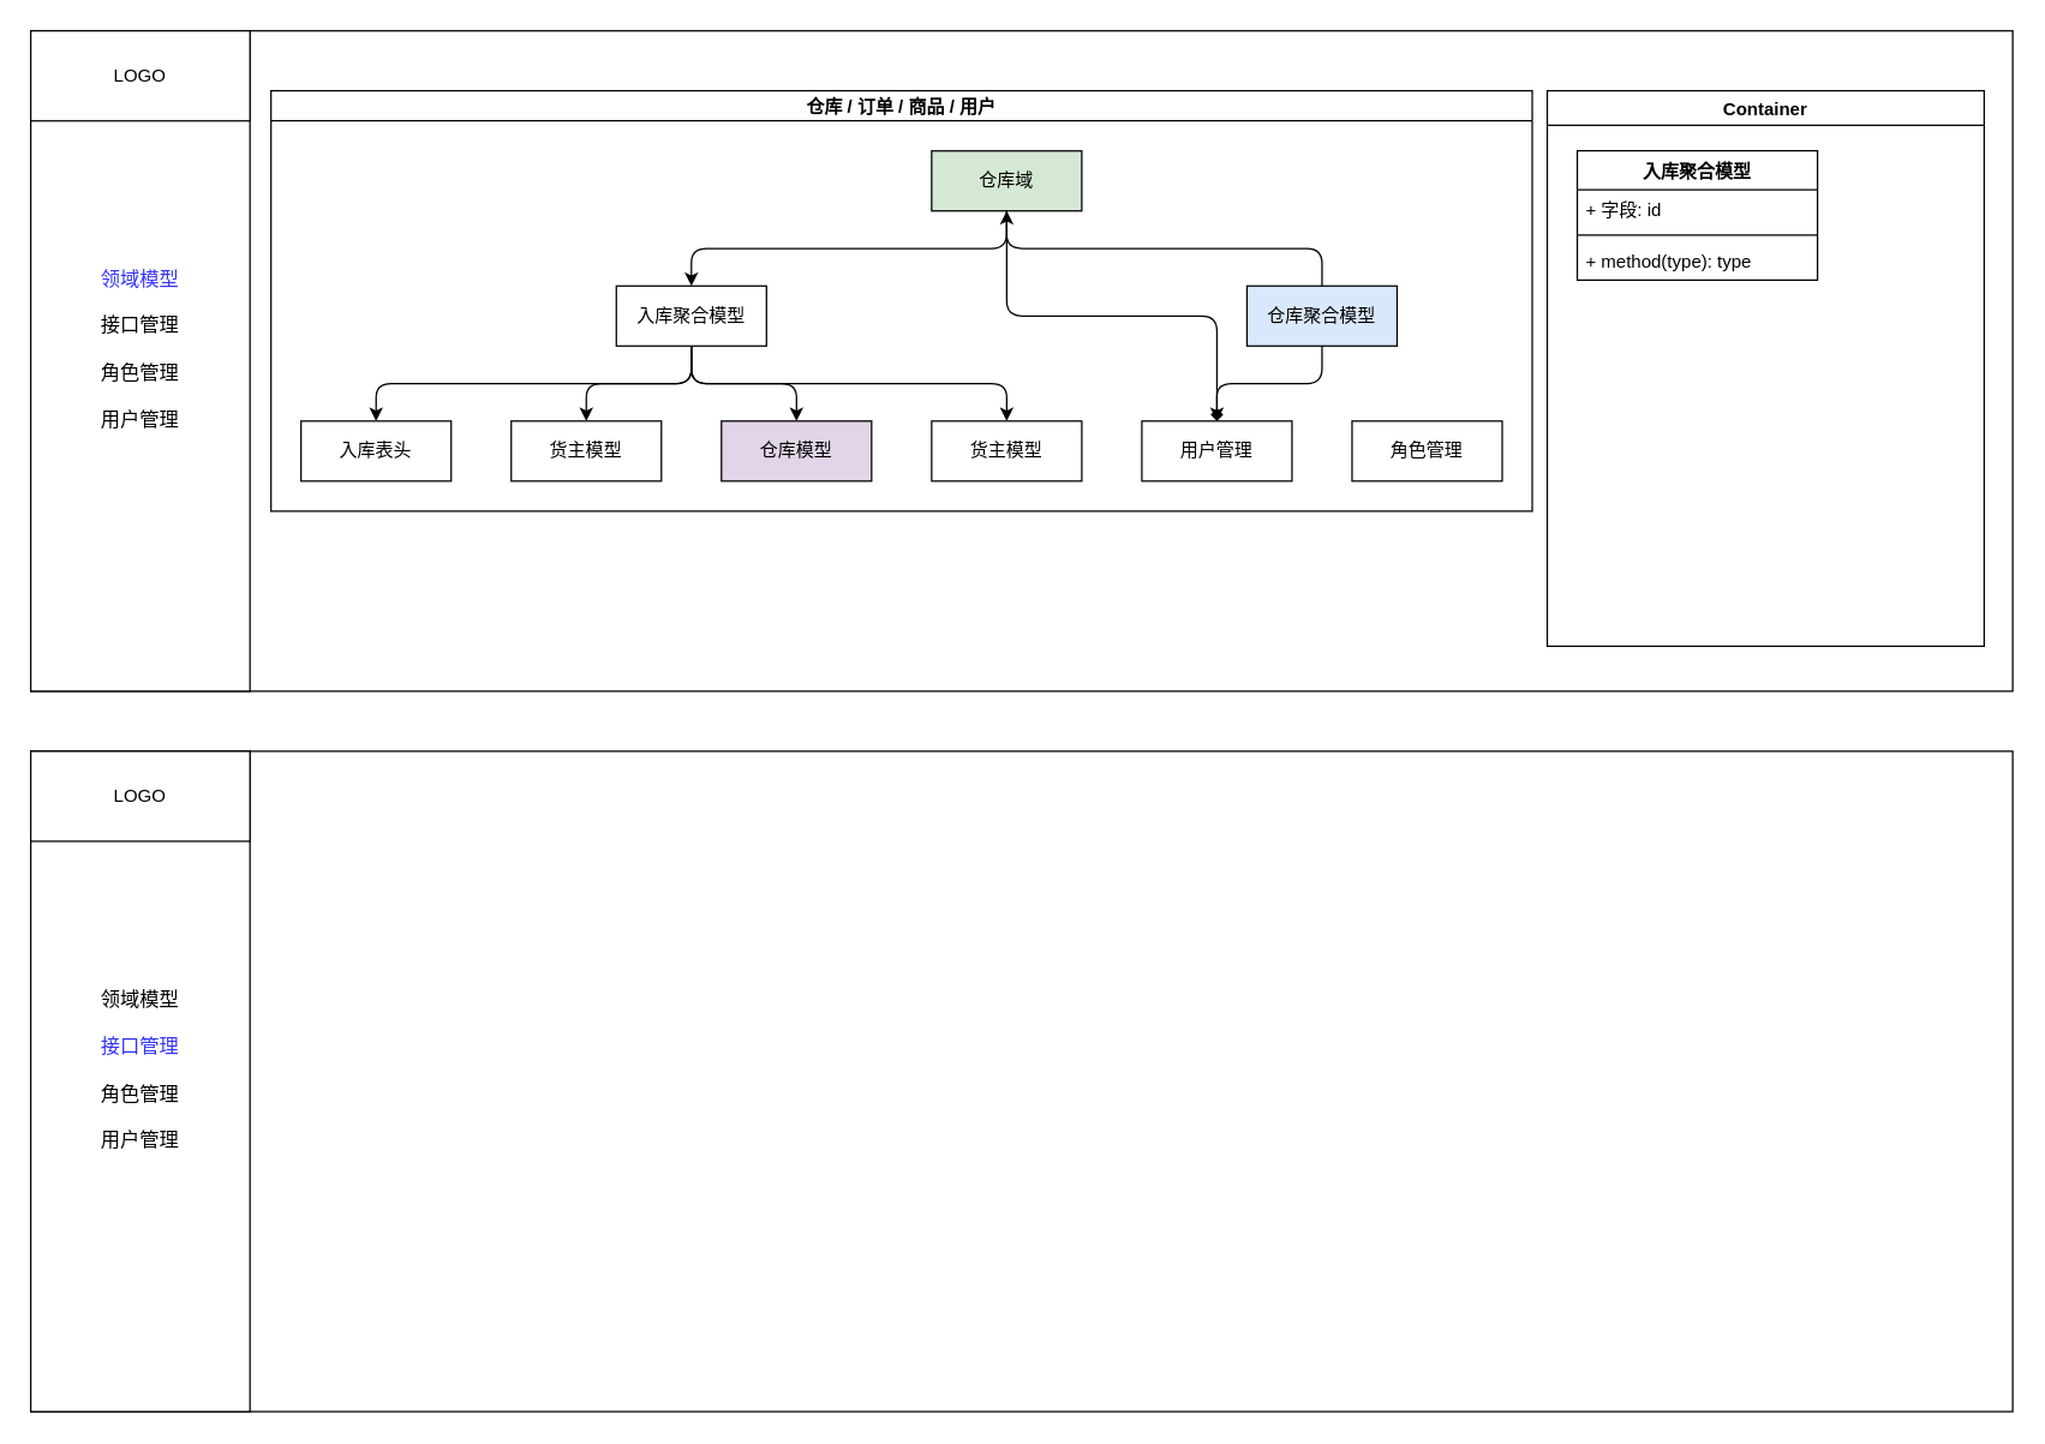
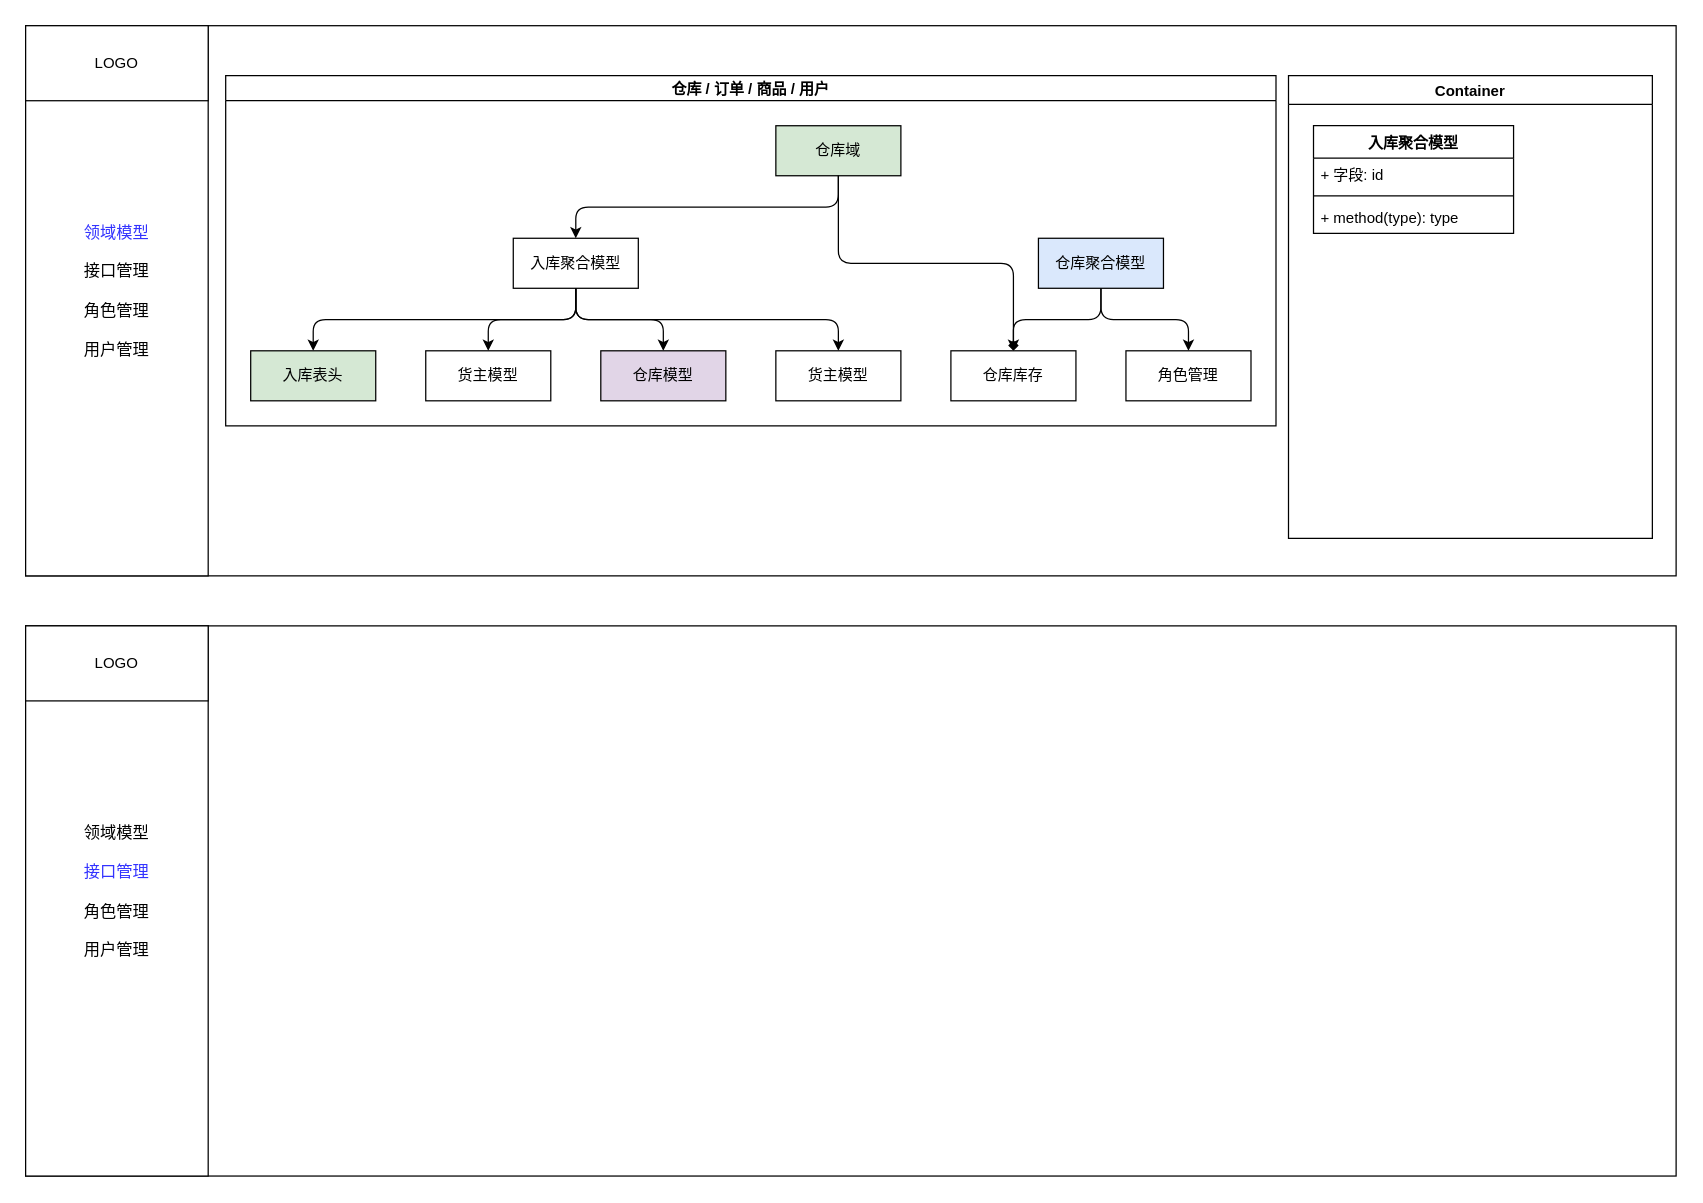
  <mxCell id="0" />
  <mxCell id="1" parent="0" />
  <mxCell id="2" value="" style="rounded=0;whiteSpace=wrap;html=1;" vertex="1" parent="1"><mxGeometry x="20" y="20" width="1320" height="440" as="geometry" /></mxCell>
  <mxCell id="3" value="&lt;font style=&quot;font-size: 13px;&quot;&gt;&lt;font color=&quot;#3333ff&quot;&gt;领域模型&lt;/font&gt;&lt;br&gt;&lt;br&gt;接口管理&lt;br&gt;&lt;br&gt;角色管理&lt;br&gt;&lt;br&gt;用户管理&lt;br&gt;&lt;br&gt;&lt;/font&gt;" style="rounded=0;whiteSpace=wrap;html=1;" vertex="1" parent="1"><mxGeometry x="20" y="20" width="146" height="440" as="geometry" /></mxCell>
  <mxCell id="4" value="LOGO" style="rounded=0;whiteSpace=wrap;html=1;" vertex="1" parent="1"><mxGeometry x="20" y="20" width="146" height="60" as="geometry" /></mxCell>
  <mxCell id="5" value="" style="rounded=0;whiteSpace=wrap;html=1;" vertex="1" parent="1"><mxGeometry x="20" y="500" width="1320" height="440" as="geometry" /></mxCell>
  <mxCell id="6" value="&lt;font style=&quot;font-size: 13px;&quot;&gt;领域模型&lt;br&gt;&lt;br&gt;&lt;font color=&quot;#3333ff&quot;&gt;接口管理&lt;/font&gt;&lt;br&gt;&lt;br&gt;角色管理&lt;br&gt;&lt;br&gt;用户管理&lt;br&gt;&lt;br&gt;&lt;/font&gt;" style="rounded=0;whiteSpace=wrap;html=1;" vertex="1" parent="1"><mxGeometry x="20" y="500" width="146" height="440" as="geometry" /></mxCell>
  <mxCell id="7" value="LOGO" style="rounded=0;whiteSpace=wrap;html=1;" vertex="1" parent="1"><mxGeometry x="20" y="500" width="146" height="60" as="geometry" /></mxCell>
  <mxCell id="8" value="仓库 / 订单 / 商品 / 用户" style="swimlane;startSize=20;horizontal=1;childLayout=treeLayout;horizontalTree=0;resizable=0;containerType=tree;fontSize=12;fontColor=#000000;" vertex="1" parent="1"><mxGeometry x="180" y="60" width="840" height="280" as="geometry" /></mxCell>
  <mxCell id="9" value="仓库域" style="whiteSpace=wrap;html=1;fillColor=#d5e8d4;" vertex="1" parent="8"><mxGeometry x="440" y="40" width="100" height="40" as="geometry" /></mxCell>
  <mxCell id="10" value="入库聚合模型" style="whiteSpace=wrap;html=1;" vertex="1" parent="8"><mxGeometry x="230" y="130" width="100" height="40" as="geometry" /></mxCell>
  <mxCell id="11" value="" style="edgeStyle=elbowEdgeStyle;elbow=vertical;html=1;rounded=1;curved=0;sourcePerimeterSpacing=0;targetPerimeterSpacing=0;startSize=6;endSize=6;" edge="1" parent="8" source="9" target="10"><mxGeometry relative="1" as="geometry" /></mxCell>
  <mxCell id="12" value="" style="edgeStyle=elbowEdgeStyle;elbow=vertical;html=1;rounded=1;curved=0;sourcePerimeterSpacing=0;targetPerimeterSpacing=0;startSize=6;endSize=6;" edge="1" parent="8" source="10" target="13"><mxGeometry relative="1" as="geometry"><mxPoint x="-1000" y="700" as="sourcePoint" /></mxGeometry></mxCell>
- <mxCell id="13" value="入库表头" style="whiteSpace=wrap;html=1;" vertex="1" parent="8"><mxGeometry x="20" y="220" width="100" height="40" as="geometry" /></mxCell>
+ <mxCell id="13" value="入库表头" style="whiteSpace=wrap;html=1;fillColor=#d5e8d4;" vertex="1" parent="8"><mxGeometry x="20" y="220" width="100" height="40" as="geometry" /></mxCell>
  <mxCell id="14" value="" style="edgeStyle=elbowEdgeStyle;elbow=vertical;html=1;rounded=1;curved=0;sourcePerimeterSpacing=0;targetPerimeterSpacing=0;startSize=6;endSize=6;" edge="1" parent="8" source="9" target="19"><mxGeometry relative="1" as="geometry"><mxPoint x="-1000" y="700" as="sourcePoint" /></mxGeometry></mxCell>
  <mxCell id="15" value="仓库聚合模型" style="whiteSpace=wrap;html=1;fillColor=#dae8fc;" vertex="1" parent="8"><mxGeometry x="650" y="130" width="100" height="40" as="geometry" /></mxCell>
  <mxCell id="16" value="" style="edgeStyle=elbowEdgeStyle;elbow=vertical;html=1;rounded=1;curved=0;sourcePerimeterSpacing=0;targetPerimeterSpacing=0;startSize=6;endSize=6;" edge="1" parent="8" source="10" target="17"><mxGeometry relative="1" as="geometry"><mxPoint x="-1056" y="310" as="sourcePoint" /></mxGeometry></mxCell>
  <mxCell id="17" value="货主模型" style="whiteSpace=wrap;html=1;" vertex="1" parent="8"><mxGeometry x="160" y="220" width="100" height="40" as="geometry" /></mxCell>
  <mxCell id="18" value="" style="edgeStyle=elbowEdgeStyle;elbow=vertical;html=1;rounded=1;curved=0;sourcePerimeterSpacing=0;targetPerimeterSpacing=0;startSize=6;endSize=6;endArrow=diamond;" edge="1" parent="8" source="15" target="19"><mxGeometry relative="1" as="geometry"><mxPoint x="-671" y="220" as="sourcePoint" /></mxGeometry></mxCell>
- <mxCell id="19" value="用户管理" style="whiteSpace=wrap;html=1;" vertex="1" parent="8"><mxGeometry x="580" y="220" width="100" height="40" as="geometry" /></mxCell>
- <mxCell id="20" value="" style="edgeStyle=elbowEdgeStyle;elbow=vertical;html=1;rounded=1;curved=0;sourcePerimeterSpacing=0;targetPerimeterSpacing=0;startSize=6;endSize=6;" edge="1" parent="8" source="15" target="9"><mxGeometry relative="1" as="geometry"><mxPoint x="-496" y="310" as="sourcePoint" /></mxGeometry></mxCell>
+ <mxCell id="19" value="仓库库存" style="whiteSpace=wrap;html=1;" vertex="1" parent="8"><mxGeometry x="580" y="220" width="100" height="40" as="geometry" /></mxCell>
+ <mxCell id="20" value="" style="edgeStyle=elbowEdgeStyle;elbow=vertical;html=1;rounded=1;curved=0;sourcePerimeterSpacing=0;targetPerimeterSpacing=0;startSize=6;endSize=6;" edge="1" parent="8" source="15" target="21"><mxGeometry relative="1" as="geometry"><mxPoint x="-496" y="310" as="sourcePoint" /></mxGeometry></mxCell>
  <mxCell id="21" value="角色管理" style="whiteSpace=wrap;html=1;" vertex="1" parent="8"><mxGeometry x="720" y="220" width="100" height="40" as="geometry" /></mxCell>
  <mxCell id="22" value="" style="edgeStyle=elbowEdgeStyle;elbow=vertical;html=1;rounded=1;curved=0;sourcePerimeterSpacing=0;targetPerimeterSpacing=0;startSize=6;endSize=6;" edge="1" parent="8" source="10" target="23"><mxGeometry relative="1" as="geometry"><mxPoint x="-185" y="290" as="sourcePoint" /></mxGeometry></mxCell>
  <mxCell id="23" value="仓库模型" style="whiteSpace=wrap;html=1;fillColor=#e1d5e7;" vertex="1" parent="8"><mxGeometry x="300" y="220" width="100" height="40" as="geometry" /></mxCell>
  <mxCell id="24" value="" style="edgeStyle=elbowEdgeStyle;elbow=vertical;html=1;rounded=1;curved=0;sourcePerimeterSpacing=0;targetPerimeterSpacing=0;startSize=6;endSize=6;" edge="1" parent="8" source="10" target="25"><mxGeometry relative="1" as="geometry"><mxPoint x="95" y="290" as="sourcePoint" /></mxGeometry></mxCell>
  <mxCell id="25" value="货主模型" style="whiteSpace=wrap;html=1;" vertex="1" parent="8"><mxGeometry x="440" y="220" width="100" height="40" as="geometry" /></mxCell>
  <mxCell id="26" value="Container" style="swimlane;" vertex="1" parent="1"><mxGeometry x="1030" y="60" width="291" height="370" as="geometry" /></mxCell>
  <mxCell id="27" value="入库聚合模型" style="swimlane;fontStyle=1;align=center;verticalAlign=top;childLayout=stackLayout;horizontal=1;startSize=26;horizontalStack=0;resizeParent=1;resizeParentMax=0;resizeLast=0;collapsible=1;marginBottom=0;whiteSpace=wrap;html=1;" vertex="1" parent="26"><mxGeometry x="20" y="40" width="160" height="86" as="geometry" /></mxCell>
  <mxCell id="28" value="+ 字段: id&amp;nbsp;" style="text;strokeColor=none;fillColor=none;align=left;verticalAlign=top;spacingLeft=4;spacingRight=4;overflow=hidden;rotatable=0;points=[[0,0.5],[1,0.5]];portConstraint=eastwest;whiteSpace=wrap;html=1;" vertex="1" parent="27"><mxGeometry y="26" width="160" height="26" as="geometry" /></mxCell>
  <mxCell id="29" value="" style="line;strokeWidth=1;fillColor=none;align=left;verticalAlign=middle;spacingTop=-1;spacingLeft=3;spacingRight=3;rotatable=0;labelPosition=right;points=[];portConstraint=eastwest;strokeColor=inherit;" vertex="1" parent="27"><mxGeometry y="52" width="160" height="8" as="geometry" /></mxCell>
  <mxCell id="30" value="+ method(type): type" style="text;strokeColor=none;fillColor=none;align=left;verticalAlign=top;spacingLeft=4;spacingRight=4;overflow=hidden;rotatable=0;points=[[0,0.5],[1,0.5]];portConstraint=eastwest;whiteSpace=wrap;html=1;" vertex="1" parent="27"><mxGeometry y="60" width="160" height="26" as="geometry" /></mxCell>
